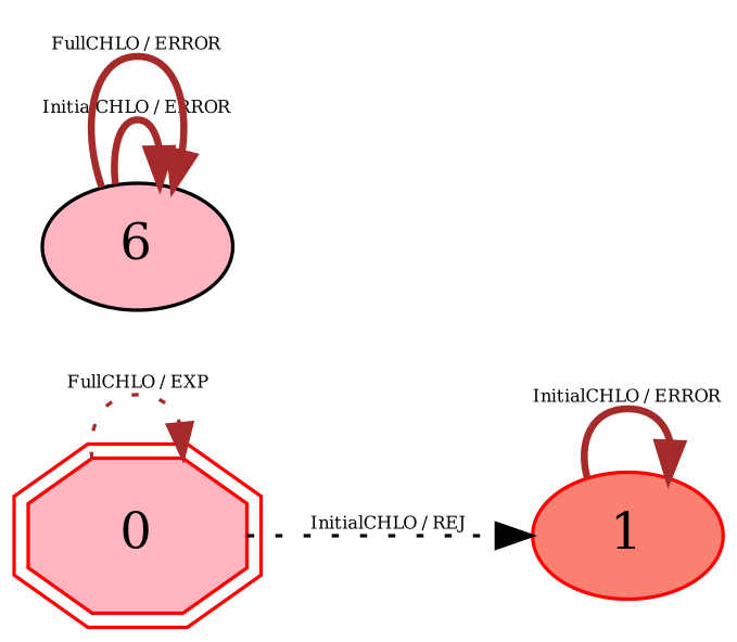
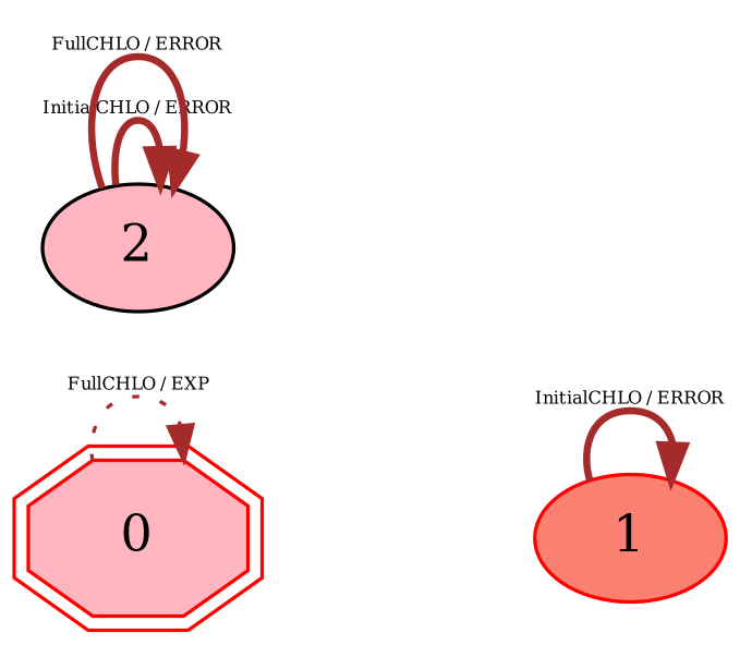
  digraph {
    rankdir=LR
    node [color=red fillcolor=lightpink shape=ellipse style=filled]
    edge [color=brown fontsize=5 style=bold]
    0 [shape=doubleoctagon]
    1 [fillcolor=salmon]
-   2 [color=black label=6]
+   2 [color=black]
    0 -> 0 [label="FullCHLO / EXP" style=dotted]
-   0 -> 1 [color=black label="InitialCHLO / REJ" style=dotted]
    1 -> 1 [label="InitialCHLO / ERROR"]
    2 -> 2 [label="InitialCHLO / ERROR"]
    2 -> 2 [label="FullCHLO / ERROR"]
  }
